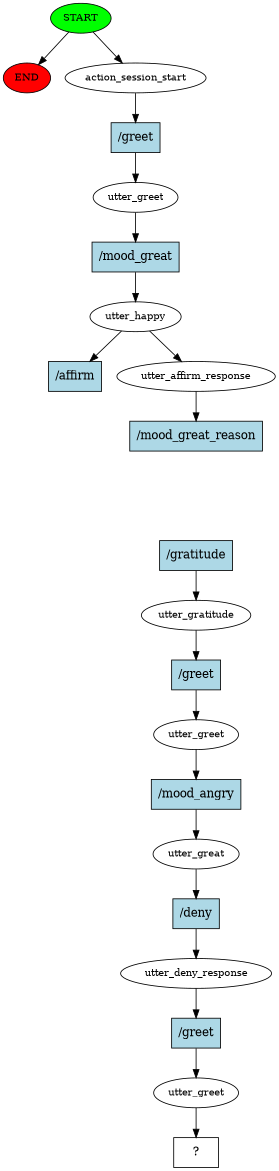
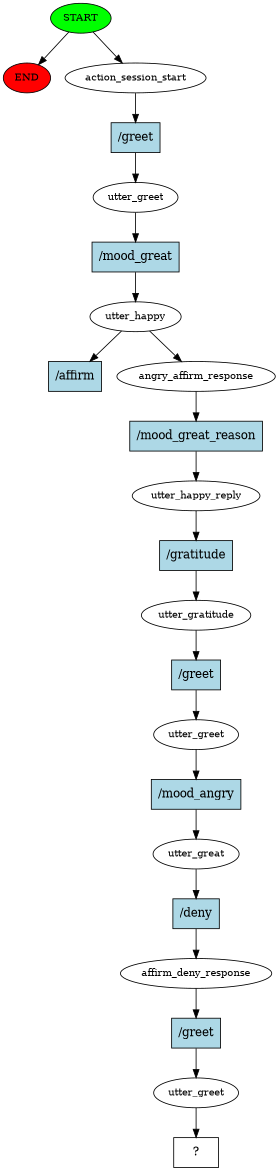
  digraph {
    node [fontsize=12]
    n1 [fillcolor=green label=START style=filled]
    n2 [fillcolor=red label=END style=filled]
    n3 [label=action_session_start]
    n4 [fillcolor=lightblue label="/greet" shape=rect style=filled fontsize=""]
    n5 [label=utter_greet]
    n6 [fillcolor=lightblue label="/mood_great" shape=rect style=filled fontsize=""]
    n7 [label=utter_happy]
    n8 [fillcolor=lightblue label="/affirm" shape=rect style=filled fontsize=""]
-   n9 [label=utter_affirm_response]
+   n9 [label=angry_affirm_response]
    n10 [fillcolor=lightblue label="/mood_great_reason" shape=rect style=filled fontsize=""]
+   n11 [label=utter_happy_reply]
    n12 [fillcolor=lightblue label="/gratitude" shape=rect style=filled fontsize=""]
    n13 [label=utter_gratitude]
    n14 [fillcolor=lightblue label="/greet" shape=rect style=filled fontsize=""]
    n15 [label=utter_greet]
    n16 [fillcolor=lightblue label="/mood_angry" shape=rect style=filled fontsize=""]
    n17 [label=utter_great]
    n18 [fillcolor=lightblue label="/deny" shape=rect style=filled fontsize=""]
-   n19 [label=utter_deny_response]
+   n19 [label=affirm_deny_response]
    n20 [fillcolor=lightblue label="/greet" shape=rect style=filled fontsize=""]
    n21 [label=utter_greet]
    n22 [label="  ?  " shape=rect fontsize=""]
    n1 -> n2
    n1 -> n3
    n3 -> n4
    n4 -> n5
    n5 -> n6
    n6 -> n7
    n7 -> n8
    n7 -> n9
    n9 -> n10
+   n10 -> n11
+   n11 -> n12
    n12 -> n13
    n13 -> n14
    n14 -> n15
    n15 -> n16
    n16 -> n17
    n17 -> n18
    n18 -> n19
    n19 -> n20
    n20 -> n21
    n21 -> n22
  }
